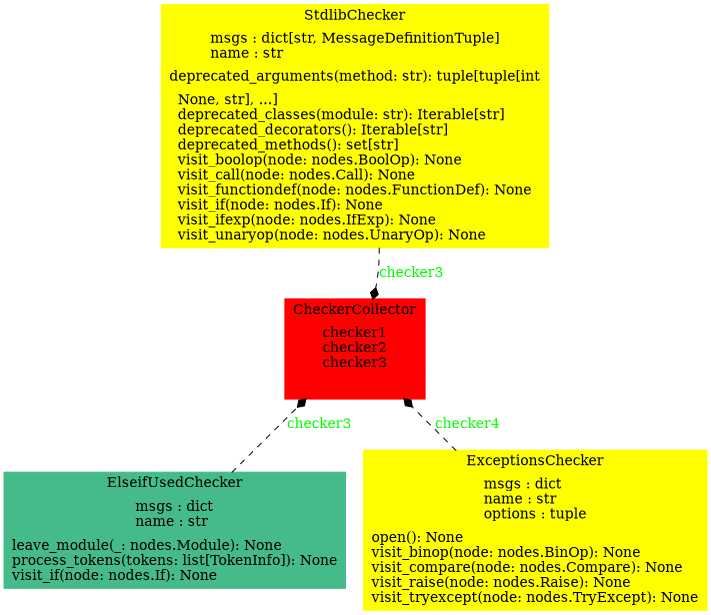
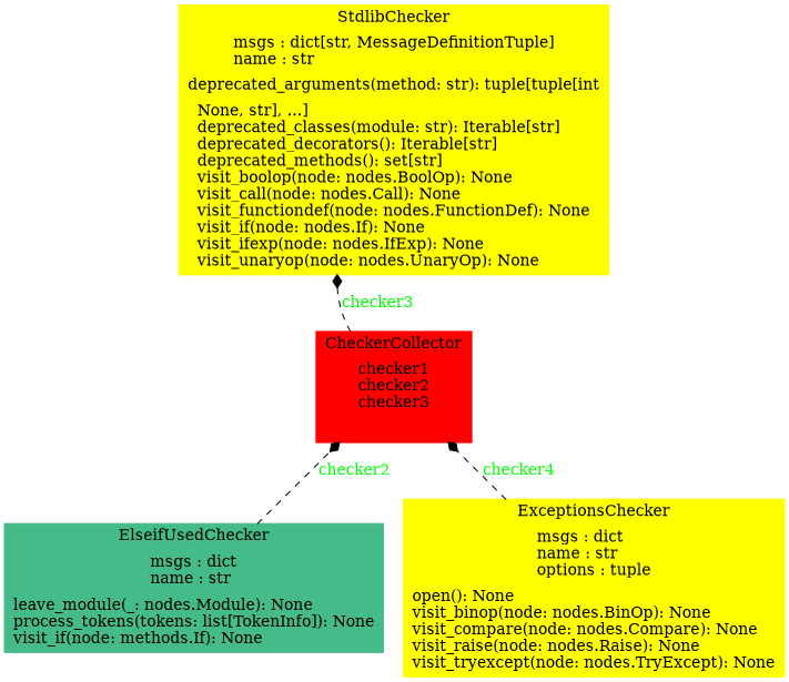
  digraph {
    rankdir=BT
    node [color=yellow fontcolor=black shape=record style=filled]
    edge [arrowhead=diamond arrowtail=none fontcolor=green style=dashed]
    n1 [color=red label=<{CheckerCollector|checker1<br ALIGN="LEFT"/>checker2<br ALIGN="LEFT"/>checker3<br ALIGN="LEFT"/>|}>]
-   n2 [color="#44BB88" label=<{ElseifUsedChecker|msgs : dict<br ALIGN="LEFT"/>name : str<br ALIGN="LEFT"/>|leave_module(_: nodes.Module): None<br ALIGN="LEFT"/>process_tokens(tokens: list[TokenInfo]): None<br ALIGN="LEFT"/>visit_if(node: nodes.If): None<br ALIGN="LEFT"/>}>]
+   n2 [color="#44BB88" label=<{ElseifUsedChecker|msgs : dict<br ALIGN="LEFT"/>name : str<br ALIGN="LEFT"/>|leave_module(_: nodes.Module): None<br ALIGN="LEFT"/>process_tokens(tokens: list[TokenInfo]): None<br ALIGN="LEFT"/>visit_if(node: methods.If): None<br ALIGN="LEFT"/>}>]
    n3 [label=<{ExceptionsChecker|msgs : dict<br ALIGN="LEFT"/>name : str<br ALIGN="LEFT"/>options : tuple<br ALIGN="LEFT"/>|open(): None<br ALIGN="LEFT"/>visit_binop(node: nodes.BinOp): None<br ALIGN="LEFT"/>visit_compare(node: nodes.Compare): None<br ALIGN="LEFT"/>visit_raise(node: nodes.Raise): None<br ALIGN="LEFT"/>visit_tryexcept(node: nodes.TryExcept): None<br ALIGN="LEFT"/>}>]
    n4 [label=<{StdlibChecker|msgs : dict[str, MessageDefinitionTuple]<br ALIGN="LEFT"/>name : str<br ALIGN="LEFT"/>|deprecated_arguments(method: str): tuple[tuple[int | None, str], ...]<br ALIGN="LEFT"/>deprecated_classes(module: str): Iterable[str]<br ALIGN="LEFT"/>deprecated_decorators(): Iterable[str]<br ALIGN="LEFT"/>deprecated_methods(): set[str]<br ALIGN="LEFT"/>visit_boolop(node: nodes.BoolOp): None<br ALIGN="LEFT"/>visit_call(node: nodes.Call): None<br ALIGN="LEFT"/>visit_functiondef(node: nodes.FunctionDef): None<br ALIGN="LEFT"/>visit_if(node: nodes.If): None<br ALIGN="LEFT"/>visit_ifexp(node: nodes.IfExp): None<br ALIGN="LEFT"/>visit_unaryop(node: nodes.UnaryOp): None<br ALIGN="LEFT"/>}>]
-   n2 -> n1 [label=checker3]
+   n2 -> n1 [label=checker2]
    n3 -> n1 [label=checker4]
-   n4 -> n1 [label=checker3]
+   n1 -> n4 [label=checker3]
  }
